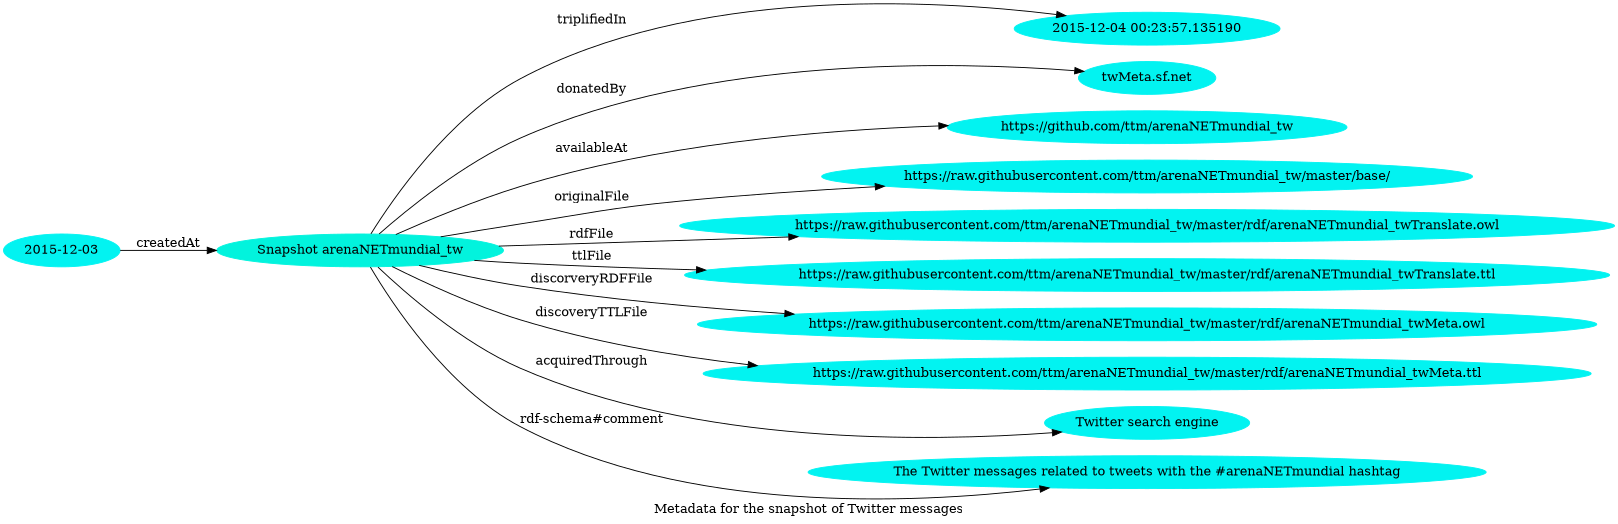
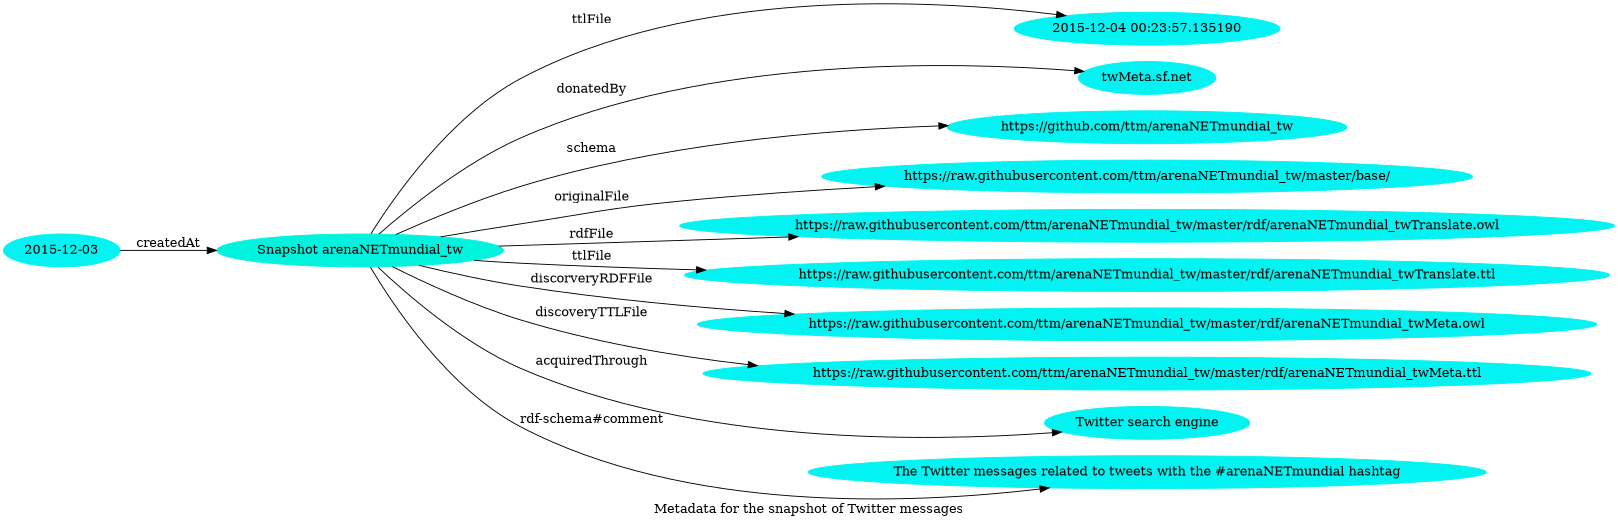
  digraph {
    label="Metadata for the snapshot of Twitter messages"
    rankdir=LR
    node [color="#02F3F1" style=filled]
    "Snapshot arenaNETmundial_tw" [color="#02F3DD"]
    n2 [label="2015-12-04 00:23:57.135190"]
    n3 [label="twMeta.sf.net"]
    n4 [label="https://github.com/ttm/arenaNETmundial_tw"]
    n5 [label="https://raw.githubusercontent.com/ttm/arenaNETmundial_tw/master/base/"]
    n6 [label="https://raw.githubusercontent.com/ttm/arenaNETmundial_tw/master/rdf/arenaNETmundial_twTranslate.owl"]
    n7 [label="https://raw.githubusercontent.com/ttm/arenaNETmundial_tw/master/rdf/arenaNETmundial_twTranslate.ttl"]
    n8 [label="https://raw.githubusercontent.com/ttm/arenaNETmundial_tw/master/rdf/arenaNETmundial_twMeta.owl"]
    n9 [label="https://raw.githubusercontent.com/ttm/arenaNETmundial_tw/master/rdf/arenaNETmundial_twMeta.ttl"]
    n10 [label="Twitter search engine"]
    n11 [label="The Twitter messages related to tweets with the #arenaNETmundial hashtag"]
    n12 [label="2015-12-03"]
-   "Snapshot arenaNETmundial_tw" -> n2 [label=triplifiedIn]
+   "Snapshot arenaNETmundial_tw" -> n2 [label=ttlFile]
    "Snapshot arenaNETmundial_tw" -> n3 [label=donatedBy]
-   "Snapshot arenaNETmundial_tw" -> n4 [label=availableAt]
+   "Snapshot arenaNETmundial_tw" -> n4 [label=schema]
    "Snapshot arenaNETmundial_tw" -> n5 [label=originalFile]
    "Snapshot arenaNETmundial_tw" -> n6 [label=rdfFile]
    "Snapshot arenaNETmundial_tw" -> n7 [label=ttlFile]
    "Snapshot arenaNETmundial_tw" -> n8 [label=discorveryRDFFile]
    "Snapshot arenaNETmundial_tw" -> n9 [label=discoveryTTLFile]
    "Snapshot arenaNETmundial_tw" -> n10 [label=acquiredThrough]
    "Snapshot arenaNETmundial_tw" -> n11 [label="rdf-schema#comment"]
    n12 -> "Snapshot arenaNETmundial_tw" [label=createdAt]
  }
